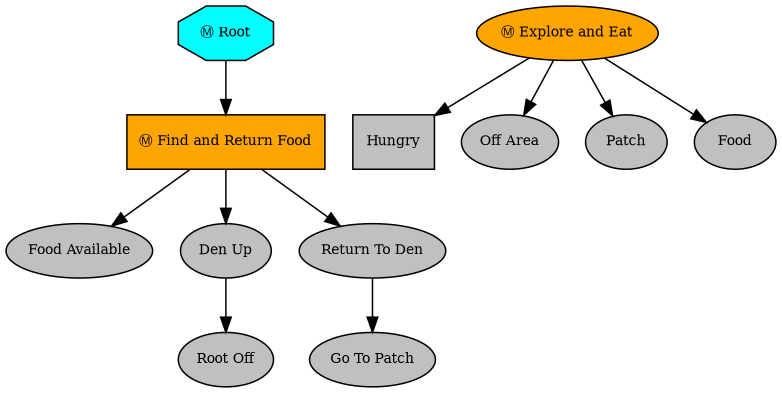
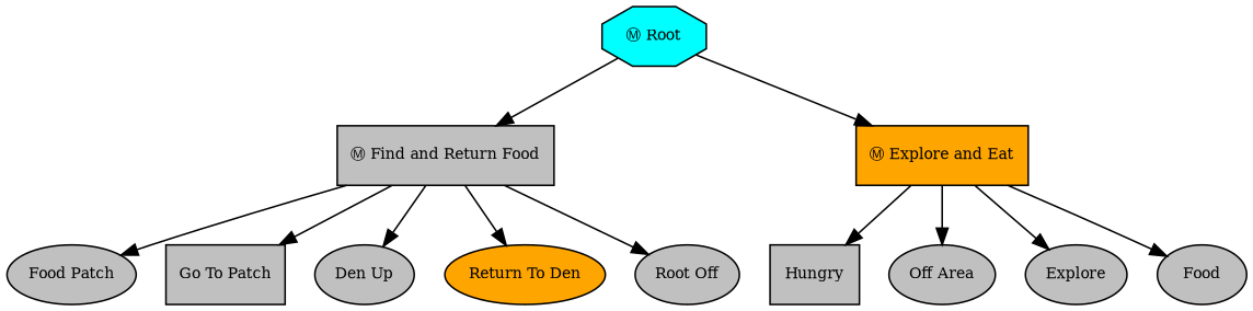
  digraph {
    fontname="times-roman"
    ordering=out
    node [fillcolor=gray fontcolor=black fontname="times-roman" fontsize=9 shape=ellipse style=filled]
    edge [fontname="times-roman"]
    n1 [fillcolor=cyan label="Ⓜ Root" shape=octagon]
-   n2 [fillcolor=orange label="Ⓜ Find and Return Food" shape=box]
-   n3 [fillcolor=orange label="Ⓜ Explore and Eat"]
-   n4 [label="Food Available"]
-   n5 [label="Go To Patch"]
+   n2 [label="Ⓜ Find and Return Food" shape=box]
+   n3 [fillcolor=orange label="Ⓜ Explore and Eat" shape=box]
+   n4 [label="Food Patch"]
+   n5 [label="Go To Patch" shape=box]
    n6 [label="Den Up"]
-   n7 [label="Return To Den"]
+   n7 [fillcolor=orange label="Return To Den"]
    n8 [label="Root Off"]
    n9 [label=Hungry shape=box]
    n10 [label="Off Area"]
-   n11 [label=Patch]
+   n11 [label=Explore]
    n12 [label=Food]
    n1 -> n2
+   n1 -> n3
    n2 -> n4
-   n7 -> n5
+   n2 -> n5
    n2 -> n6
    n2 -> n7
-   n6 -> n8
+   n2 -> n8
    n3 -> n9
    n3 -> n10
    n3 -> n11
    n3 -> n12
  }
